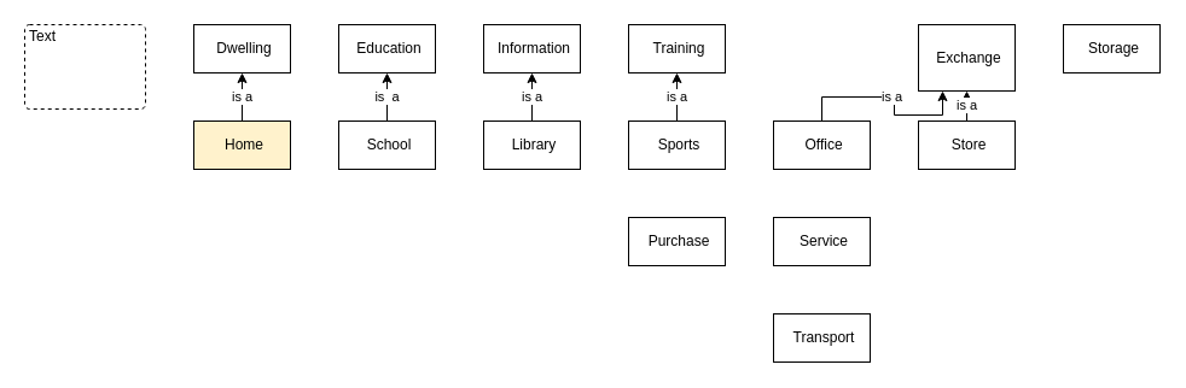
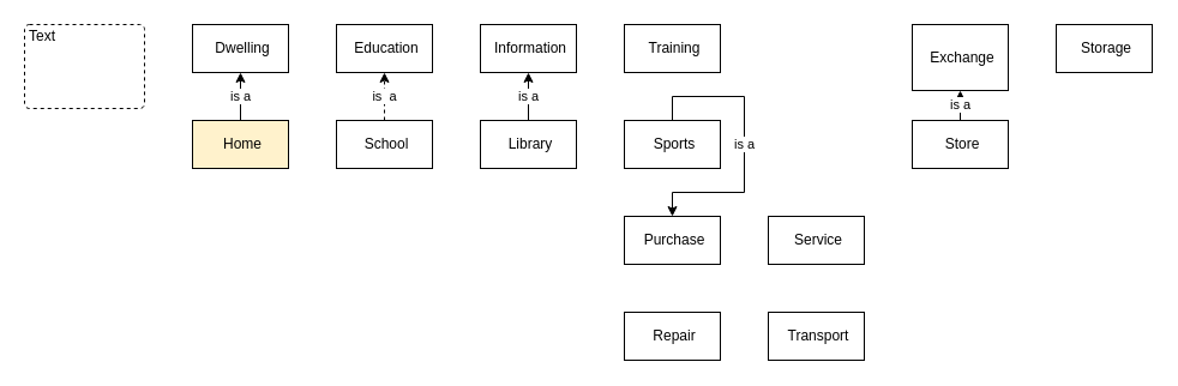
  <mxCell id="0" />
  <mxCell id="1" parent="0" />
  <mxCell id="2" value="Text" style="rounded=1;whiteSpace=wrap;html=1;absoluteArcSize=1;arcSize=8;container=1;collapsible=0;recursiveResize=0;dashed=1;align=left;verticalAlign=top;spacing=0;spacingLeft=4;spacingTop=-2;spacingBottom=0;" parent="1" vertex="1"><mxGeometry x="20" y="20" width="100" height="70" as="geometry" /></mxCell>
  <mxCell id="3" value="is a" style="edgeStyle=orthogonalEdgeStyle;rounded=0;orthogonalLoop=1;jettySize=auto;html=1;exitX=0.5;exitY=0;exitDx=0;exitDy=0;entryX=0.5;entryY=1;entryDx=0;entryDy=0;" edge="1" parent="1" source="4" target="5"><mxGeometry relative="1" as="geometry" /></mxCell>
  <mxCell id="4" value="Home" style="rounded=0;whiteSpace=wrap;html=1;spacingBottom=0;spacingLeft=4;fillColor=#fff2cc;" vertex="1" parent="1"><mxGeometry x="160" y="100" width="80" height="40" as="geometry" /></mxCell>
  <mxCell id="5" value="Dwelling" style="rounded=0;whiteSpace=wrap;html=1;spacingBottom=0;spacingLeft=4;" vertex="1" parent="1"><mxGeometry x="160" y="20" width="80" height="40" as="geometry" /></mxCell>
  <mxCell id="6" value="Education" style="rounded=0;whiteSpace=wrap;html=1;spacingBottom=0;spacingLeft=4;" vertex="1" parent="1"><mxGeometry x="280" y="20" width="80" height="40" as="geometry" /></mxCell>
  <mxCell id="7" value="Training" style="rounded=0;whiteSpace=wrap;html=1;spacingBottom=0;spacingLeft=4;" vertex="1" parent="1"><mxGeometry x="520" y="20" width="80" height="40" as="geometry" /></mxCell>
- <mxCell id="8" value="is a" style="edgeStyle=orthogonalEdgeStyle;rounded=0;orthogonalLoop=1;jettySize=auto;html=1;exitX=0.5;exitY=0;exitDx=0;exitDy=0;entryX=0.5;entryY=1;entryDx=0;entryDy=0;" edge="1" parent="1" source="9" target="7"><mxGeometry relative="1" as="geometry" /></mxCell>
+ <mxCell id="8" value="is a" style="edgeStyle=orthogonalEdgeStyle;rounded=0;orthogonalLoop=1;jettySize=auto;html=1;exitX=0.5;exitY=0;exitDx=0;exitDy=0;" edge="1" parent="1" source="9" target="23"><mxGeometry relative="1" as="geometry" /></mxCell>
  <mxCell id="9" value="Sports" style="rounded=0;whiteSpace=wrap;html=1;spacingBottom=0;spacingLeft=4;" vertex="1" parent="1"><mxGeometry x="520" y="100" width="80" height="40" as="geometry" /></mxCell>
  <mxCell id="10" value="Exchange" style="rounded=0;whiteSpace=wrap;html=1;spacingBottom=0;spacingLeft=4;" vertex="1" parent="1"><mxGeometry x="760" y="20" width="80" height="55" as="geometry" /></mxCell>
  <mxCell id="11" value="Storage" style="rounded=0;whiteSpace=wrap;html=1;spacingBottom=0;spacingLeft=4;" vertex="1" parent="1"><mxGeometry x="880" y="20" width="80" height="40" as="geometry" /></mxCell>
  <mxCell id="12" value="is a" style="edgeStyle=orthogonalEdgeStyle;rounded=0;orthogonalLoop=1;jettySize=auto;html=1;exitX=0.5;exitY=0;exitDx=0;exitDy=0;entryX=0.5;entryY=1;entryDx=0;entryDy=0;" edge="1" parent="1" source="13" target="10"><mxGeometry relative="1" as="geometry" /></mxCell>
  <mxCell id="13" value="Store" style="rounded=0;whiteSpace=wrap;html=1;spacingBottom=0;spacingLeft=4;" vertex="1" parent="1"><mxGeometry x="760" y="100" width="80" height="40" as="geometry" /></mxCell>
- <mxCell id="14" value="is a" style="edgeStyle=orthogonalEdgeStyle;rounded=0;orthogonalLoop=1;jettySize=auto;html=1;entryX=0.25;entryY=1;entryDx=0;entryDy=0;exitX=0.5;exitY=0;exitDx=0;exitDy=0;" edge="1" parent="1" source="15" target="10"><mxGeometry relative="1" as="geometry" /></mxCell>
- <mxCell id="15" value="Office" style="rounded=0;whiteSpace=wrap;html=1;spacingBottom=0;spacingLeft=4;" vertex="1" parent="1"><mxGeometry x="640" y="100" width="80" height="40" as="geometry" /></mxCell>
- <mxCell id="16" value="is&amp;nbsp; a" style="edgeStyle=orthogonalEdgeStyle;rounded=0;orthogonalLoop=1;jettySize=auto;html=1;exitX=0.5;exitY=0;exitDx=0;exitDy=0;entryX=0.5;entryY=1;entryDx=0;entryDy=0;" edge="1" parent="1" source="17" target="6"><mxGeometry relative="1" as="geometry" /></mxCell>
+ <mxCell id="16" value="is&amp;nbsp; a" style="edgeStyle=orthogonalEdgeStyle;rounded=0;orthogonalLoop=1;jettySize=auto;html=1;exitX=0.5;exitY=0;exitDx=0;exitDy=0;entryX=0.5;entryY=1;entryDx=0;entryDy=0;dashed=1;" edge="1" parent="1" source="17" target="6"><mxGeometry relative="1" as="geometry" /></mxCell>
  <mxCell id="17" value="School" style="rounded=0;whiteSpace=wrap;html=1;spacingBottom=0;spacingLeft=4;" vertex="1" parent="1"><mxGeometry x="280" y="100" width="80" height="40" as="geometry" /></mxCell>
  <mxCell id="18" value="Information" style="rounded=0;whiteSpace=wrap;html=1;spacingBottom=0;spacingLeft=4;" vertex="1" parent="1"><mxGeometry x="400" y="20" width="80" height="40" as="geometry" /></mxCell>
  <mxCell id="19" value="is a" style="edgeStyle=orthogonalEdgeStyle;rounded=0;orthogonalLoop=1;jettySize=auto;html=1;entryX=0.5;entryY=1;entryDx=0;entryDy=0;" edge="1" parent="1" source="20" target="18"><mxGeometry relative="1" as="geometry" /></mxCell>
  <mxCell id="20" value="Library" style="rounded=0;whiteSpace=wrap;html=1;spacingBottom=0;spacingLeft=4;" vertex="1" parent="1"><mxGeometry x="400" y="100" width="80" height="40" as="geometry" /></mxCell>
  <mxCell id="21" value="Service" style="rounded=0;whiteSpace=wrap;html=1;spacingBottom=0;spacingLeft=4;" vertex="1" parent="1"><mxGeometry x="640" y="180" width="80" height="40" as="geometry" /></mxCell>
  <mxCell id="22" value="Transport" style="rounded=0;whiteSpace=wrap;html=1;spacingBottom=0;spacingLeft=4;" vertex="1" parent="1"><mxGeometry x="640" y="260" width="80" height="40" as="geometry" /></mxCell>
  <mxCell id="23" value="Purchase" style="rounded=0;whiteSpace=wrap;html=1;spacingBottom=0;spacingLeft=4;" vertex="1" parent="1"><mxGeometry x="520" y="180" width="80" height="40" as="geometry" /></mxCell>
+ <mxCell id="24" value="Repair" style="rounded=0;whiteSpace=wrap;html=1;spacingBottom=0;spacingLeft=4;" vertex="1" parent="1"><mxGeometry x="520" y="260" width="80" height="40" as="geometry" /></mxCell>
